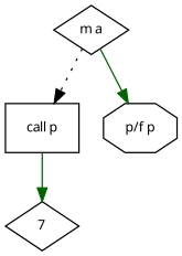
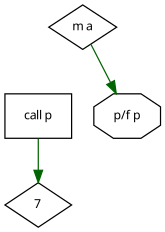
  digraph {
    fontname="Noto Sans"
    fontsize=10
    node [fontname="Noto Sans" fontsize=10 shape=diamond]
    edge [color=darkgreen fontname="Noto Sans" fontsize=10]
    n1 [label="m a"]
    n2 [label="call p" shape=box]
    n3 [label="p/f p" shape=octagon]
    n4 [label=7]
-   n1 -> n2 [color=black style=dotted]
    n1 -> n3
    n2 -> n4
  }
